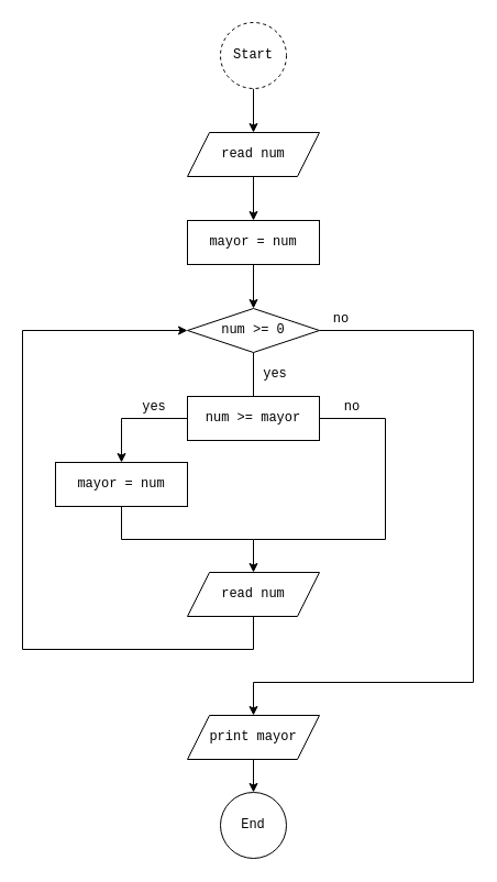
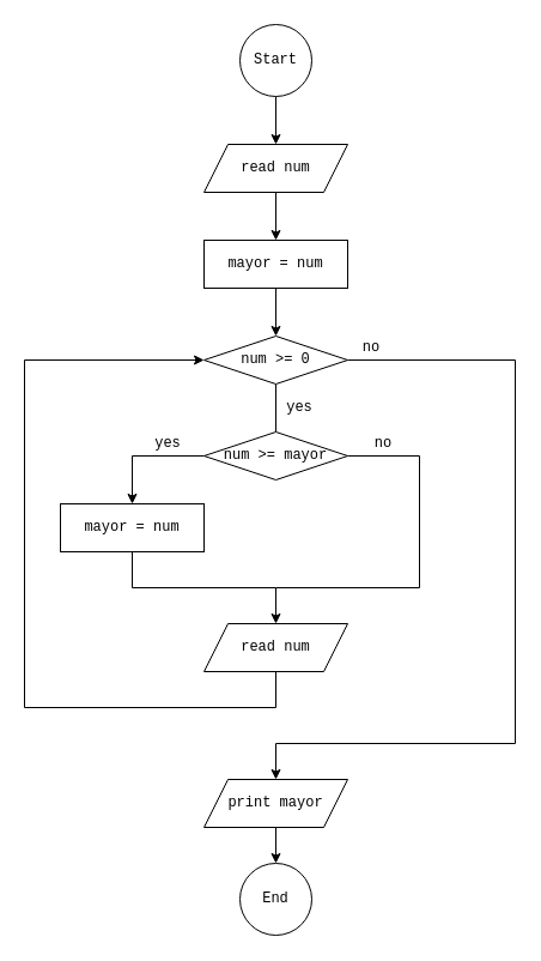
  <mxCell id="0" />
  <mxCell id="1" parent="0" />
  <mxCell id="2" style="edgeStyle=orthogonalEdgeStyle;rounded=0;orthogonalLoop=1;jettySize=auto;html=1;exitX=0.5;exitY=1;exitDx=0;exitDy=0;fontFamily=Courier New;" parent="1" source="3" target="5" edge="1"><mxGeometry relative="1" as="geometry"><mxPoint x="230" y="120" as="targetPoint" /></mxGeometry></mxCell>
- <mxCell id="3" value="Start" style="ellipse;whiteSpace=wrap;html=1;aspect=fixed;fontFamily=Courier New;dashed=1;" parent="1" vertex="1"><mxGeometry x="200" y="20" width="60" height="60" as="geometry" /></mxCell>
+ <mxCell id="3" value="Start" style="ellipse;whiteSpace=wrap;html=1;aspect=fixed;fontFamily=Courier New;" parent="1" vertex="1"><mxGeometry x="200" y="20" width="60" height="60" as="geometry" /></mxCell>
  <mxCell id="4" style="edgeStyle=orthogonalEdgeStyle;rounded=0;orthogonalLoop=1;jettySize=auto;html=1;exitX=0.5;exitY=1;exitDx=0;exitDy=0;entryX=0.5;entryY=0;entryDx=0;entryDy=0;endArrow=classic;endFill=1;" edge="1" parent="1" source="5" target="13"><mxGeometry relative="1" as="geometry" /></mxCell>
  <mxCell id="5" value="read num" style="shape=parallelogram;perimeter=parallelogramPerimeter;whiteSpace=wrap;html=1;fixedSize=1;fontFamily=Courier New;" parent="1" vertex="1"><mxGeometry x="170" y="120" width="120" height="40" as="geometry" /></mxCell>
  <mxCell id="6" style="edgeStyle=orthogonalEdgeStyle;rounded=0;orthogonalLoop=1;jettySize=auto;html=1;exitX=0.5;exitY=1;exitDx=0;exitDy=0;entryX=0.5;entryY=0;entryDx=0;entryDy=0;endArrow=none;endFill=1;" edge="1" parent="1" source="7" target="18"><mxGeometry relative="1" as="geometry" /></mxCell>
  <mxCell id="7" value="num &amp;gt;= 0" style="rhombus;whiteSpace=wrap;html=1;fontFamily=Courier New;" parent="1" vertex="1"><mxGeometry x="170" y="280" width="120" height="40" as="geometry" /></mxCell>
  <mxCell id="8" value="yes" style="text;html=1;strokeColor=none;fillColor=none;align=center;verticalAlign=middle;whiteSpace=wrap;rounded=0;fontFamily=Courier New;" parent="1" vertex="1"><mxGeometry x="230" y="330" width="40" height="20" as="geometry" /></mxCell>
  <mxCell id="9" style="edgeStyle=orthogonalEdgeStyle;rounded=0;orthogonalLoop=1;jettySize=auto;html=1;exitX=0;exitY=1;exitDx=0;exitDy=0;entryX=0.5;entryY=0;entryDx=0;entryDy=0;endArrow=classic;endFill=1;" edge="1" parent="1" source="10" target="15"><mxGeometry relative="1" as="geometry"><Array as="points"><mxPoint x="430" y="300" /><mxPoint x="430" y="620" /><mxPoint x="230" y="620" /></Array></mxGeometry></mxCell>
  <mxCell id="10" value="no" style="text;html=1;strokeColor=none;fillColor=none;align=center;verticalAlign=middle;whiteSpace=wrap;rounded=0;fontFamily=Courier New;" parent="1" vertex="1"><mxGeometry x="290" y="280" width="40" height="20" as="geometry" /></mxCell>
  <mxCell id="11" value="End" style="ellipse;whiteSpace=wrap;html=1;aspect=fixed;fontFamily=Courier New;" parent="1" vertex="1"><mxGeometry x="200" y="720" width="60" height="60" as="geometry" /></mxCell>
  <mxCell id="12" style="edgeStyle=orthogonalEdgeStyle;rounded=0;orthogonalLoop=1;jettySize=auto;html=1;exitX=0.5;exitY=1;exitDx=0;exitDy=0;entryX=0.5;entryY=0;entryDx=0;entryDy=0;endArrow=classic;endFill=1;" edge="1" parent="1" source="13" target="7"><mxGeometry relative="1" as="geometry" /></mxCell>
  <mxCell id="13" value="mayor = num" style="rounded=0;whiteSpace=wrap;html=1;fontFamily=Courier New;" vertex="1" parent="1"><mxGeometry x="170" y="200" width="120" height="40" as="geometry" /></mxCell>
  <mxCell id="14" style="edgeStyle=orthogonalEdgeStyle;rounded=0;orthogonalLoop=1;jettySize=auto;html=1;exitX=0.5;exitY=1;exitDx=0;exitDy=0;entryX=0.5;entryY=0;entryDx=0;entryDy=0;endArrow=classic;endFill=1;" edge="1" parent="1" source="15" target="11"><mxGeometry relative="1" as="geometry" /></mxCell>
  <mxCell id="15" value="print mayor" style="shape=parallelogram;perimeter=parallelogramPerimeter;whiteSpace=wrap;html=1;fixedSize=1;fontFamily=Courier New;" vertex="1" parent="1"><mxGeometry x="170" y="650" width="120" height="40" as="geometry" /></mxCell>
  <mxCell id="16" style="edgeStyle=orthogonalEdgeStyle;rounded=0;orthogonalLoop=1;jettySize=auto;html=1;exitX=0;exitY=0.5;exitDx=0;exitDy=0;entryX=0.5;entryY=0;entryDx=0;entryDy=0;endArrow=classic;endFill=1;" edge="1" parent="1" source="18" target="20"><mxGeometry relative="1" as="geometry" /></mxCell>
  <mxCell id="17" style="edgeStyle=orthogonalEdgeStyle;rounded=0;orthogonalLoop=1;jettySize=auto;html=1;exitX=1;exitY=0.5;exitDx=0;exitDy=0;endArrow=none;endFill=0;" edge="1" parent="1" source="18"><mxGeometry relative="1" as="geometry"><mxPoint x="230" y="490" as="targetPoint" /><Array as="points"><mxPoint x="350" y="380" /><mxPoint x="350" y="490" /></Array></mxGeometry></mxCell>
- <mxCell id="18" value="num &amp;gt;= mayor" style="whiteSpace=wrap;html=1;fontFamily=Courier New;rounded=0;" vertex="1" parent="1"><mxGeometry x="170" y="360" width="120" height="40" as="geometry" /></mxCell>
+ <mxCell id="18" value="num &amp;gt;= mayor" style="rhombus;whiteSpace=wrap;html=1;fontFamily=Courier New;" vertex="1" parent="1"><mxGeometry x="170" y="360" width="120" height="40" as="geometry" /></mxCell>
  <mxCell id="19" style="edgeStyle=orthogonalEdgeStyle;rounded=0;orthogonalLoop=1;jettySize=auto;html=1;exitX=0.5;exitY=1;exitDx=0;exitDy=0;entryX=0.5;entryY=0;entryDx=0;entryDy=0;endArrow=classic;endFill=1;" edge="1" parent="1" source="20" target="23"><mxGeometry relative="1" as="geometry" /></mxCell>
  <mxCell id="20" value="mayor = num" style="rounded=0;whiteSpace=wrap;html=1;fontFamily=Courier New;" vertex="1" parent="1"><mxGeometry x="50" y="420" width="120" height="40" as="geometry" /></mxCell>
  <mxCell id="21" value="yes" style="text;html=1;strokeColor=none;fillColor=none;align=center;verticalAlign=middle;whiteSpace=wrap;rounded=0;fontFamily=Courier New;" vertex="1" parent="1"><mxGeometry x="120" y="360" width="40" height="20" as="geometry" /></mxCell>
  <mxCell id="22" style="edgeStyle=orthogonalEdgeStyle;rounded=0;orthogonalLoop=1;jettySize=auto;html=1;exitX=0.5;exitY=1;exitDx=0;exitDy=0;entryX=0;entryY=0.5;entryDx=0;entryDy=0;endArrow=classic;endFill=1;" edge="1" parent="1" source="23" target="7"><mxGeometry relative="1" as="geometry"><Array as="points"><mxPoint x="230" y="590" /><mxPoint x="20" y="590" /><mxPoint x="20" y="300" /></Array></mxGeometry></mxCell>
  <mxCell id="23" value="read num" style="shape=parallelogram;perimeter=parallelogramPerimeter;whiteSpace=wrap;html=1;fixedSize=1;fontFamily=Courier New;" vertex="1" parent="1"><mxGeometry x="170" y="520" width="120" height="40" as="geometry" /></mxCell>
  <mxCell id="24" value="no" style="text;html=1;strokeColor=none;fillColor=none;align=center;verticalAlign=middle;whiteSpace=wrap;rounded=0;fontFamily=Courier New;" vertex="1" parent="1"><mxGeometry x="300" y="360" width="40" height="20" as="geometry" /></mxCell>
